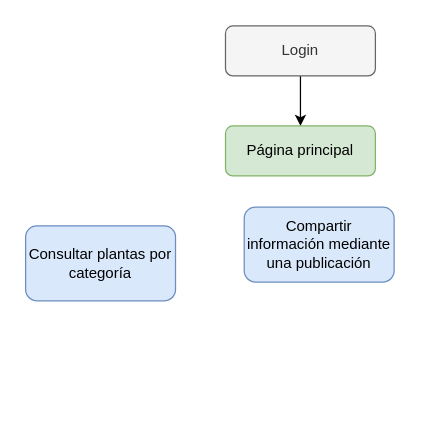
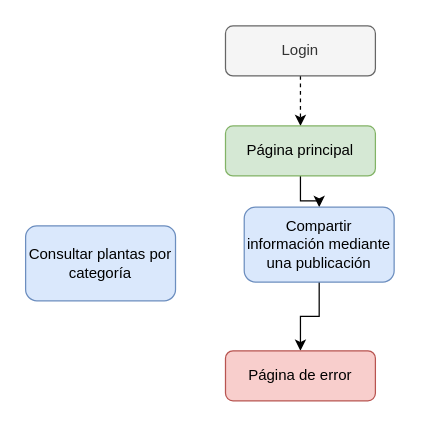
  <mxCell id="0" />
  <mxCell id="1" parent="0" />
- <mxCell id="2" value="" style="edgeStyle=orthogonalEdgeStyle;rounded=0;orthogonalLoop=1;jettySize=auto;html=1;" edge="1" parent="1" source="3" target="5"><mxGeometry relative="1" as="geometry" /></mxCell>
+ <mxCell id="2" value="" style="edgeStyle=orthogonalEdgeStyle;rounded=0;orthogonalLoop=1;jettySize=auto;html=1;dashed=1;" edge="1" parent="1" source="3" target="5"><mxGeometry relative="1" as="geometry" /></mxCell>
  <mxCell id="3" value="Login" style="rounded=1;whiteSpace=wrap;html=1;fillColor=#f5f5f5;strokeColor=#666666;fontColor=#333333;" vertex="1" parent="1"><mxGeometry x="180" y="20" width="120" height="40" as="geometry" /></mxCell>
+ <mxCell id="4" value="" style="edgeStyle=orthogonalEdgeStyle;rounded=0;orthogonalLoop=1;jettySize=auto;html=1;" edge="1" parent="1" source="5" target="8"><mxGeometry relative="1" as="geometry" /></mxCell>
  <mxCell id="5" value="Página principal" style="whiteSpace=wrap;html=1;rounded=1;fillColor=#d5e8d4;strokeColor=#82b366;" vertex="1" parent="1"><mxGeometry x="180" y="100" width="120" height="40" as="geometry" /></mxCell>
  <mxCell id="6" value="Consultar plantas por categoría" style="whiteSpace=wrap;html=1;rounded=1;fillColor=#dae8fc;strokeColor=#6c8ebf;" vertex="1" parent="1"><mxGeometry x="20" y="180" width="120" height="60" as="geometry" /></mxCell>
+ <mxCell id="7" value="" style="edgeStyle=orthogonalEdgeStyle;rounded=0;orthogonalLoop=1;jettySize=auto;html=1;" edge="1" parent="1" source="8" target="9"><mxGeometry relative="1" as="geometry" /></mxCell>
  <mxCell id="8" value="Compartir información mediante una publicación" style="whiteSpace=wrap;html=1;rounded=1;fillColor=#dae8fc;strokeColor=#6c8ebf;" vertex="1" parent="1"><mxGeometry x="195" y="165" width="120" height="60" as="geometry" /></mxCell>
+ <mxCell id="9" value="Página de error" style="whiteSpace=wrap;html=1;rounded=1;fillColor=#f8cecc;strokeColor=#b85450;" vertex="1" parent="1"><mxGeometry x="180" y="280" width="120" height="40" as="geometry" /></mxCell>
